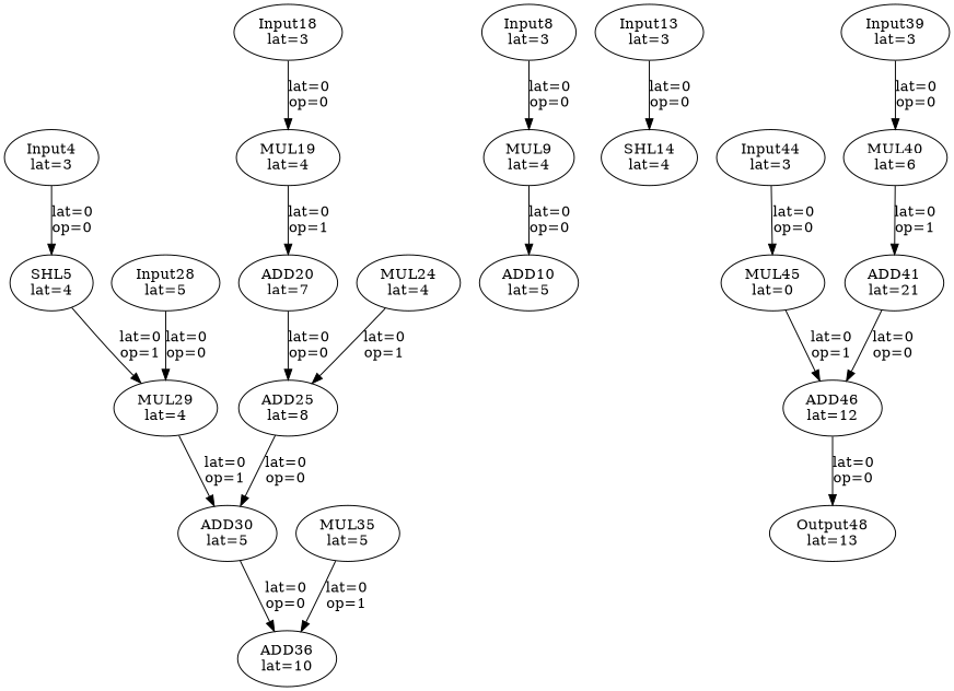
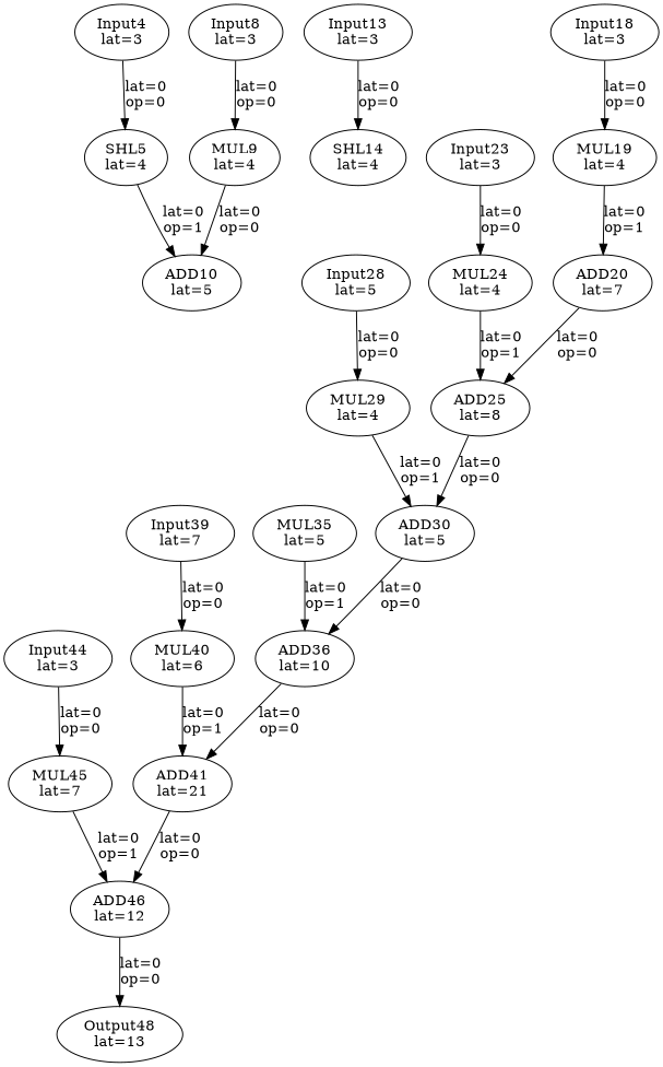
  digraph {
    Input4 [label="\N\nlat=3"]
    SHL5 [label="\N\nlat=4"]
    ADD10 [label="\N\nlat=5"]
    Input8 [label="\N\nlat=3"]
    MUL9 [label="\N\nlat=4"]
    Input13 [label="\N\nlat=3"]
    SHL14 [label="\N\nlat=4"]
    ADD20 [label="\N\nlat=7"]
    ADD25 [label="\N\nlat=8"]
    Input18 [label="\N\nlat=3"]
    MUL19 [label="\N\nlat=4"]
    ADD30 [label="\N\nlat=5"]
+   Input23 [label="\N\nlat=3"]
    MUL24 [label="\N\nlat=4"]
    ADD36 [label="\N\nlat=10"]
    Input28 [label="\N\nlat=5"]
    MUL29 [label="\N\nlat=4"]
    ADD41 [label="\N\nlat=21"]
    MUL35 [label="\N\nlat=5"]
    ADD46 [label="\N\nlat=12"]
-   Input39 [label="\N\nlat=3"]
+   Input39 [label="\N\nlat=7"]
    MUL40 [label="\N\nlat=6"]
    Output48 [label="\N\nlat=13"]
    Input44 [label="\N\nlat=3"]
-   MUL45 [label="\N\nlat=0"]
+   MUL45 [label="\N\nlat=7"]
    Input4 -> SHL5 [label="lat=0\nop=0"]
-   SHL5 -> MUL29 [label="lat=0\nop=1"]
+   SHL5 -> ADD10 [label="lat=0\nop=1"]
    Input8 -> MUL9 [label="lat=0\nop=0"]
    MUL9 -> ADD10 [label="lat=0\nop=0"]
    Input13 -> SHL14 [label="lat=0\nop=0"]
    ADD20 -> ADD25 [label="lat=0\nop=0"]
    ADD25 -> ADD30 [label="lat=0\nop=0"]
    Input18 -> MUL19 [label="lat=0\nop=0"]
    MUL19 -> ADD20 [label="lat=0\nop=1"]
    ADD30 -> ADD36 [label="lat=0\nop=0"]
+   Input23 -> MUL24 [label="lat=0\nop=0"]
    MUL24 -> ADD25 [label="lat=0\nop=1"]
+   ADD36 -> ADD41 [label="lat=0\nop=0"]
    Input28 -> MUL29 [label="lat=0\nop=0"]
    MUL29 -> ADD30 [label="lat=0\nop=1"]
    ADD41 -> ADD46 [label="lat=0\nop=0"]
    MUL35 -> ADD36 [label="lat=0\nop=1"]
    ADD46 -> Output48 [label="lat=0\nop=0"]
    Input39 -> MUL40 [label="lat=0\nop=0"]
    MUL40 -> ADD41 [label="lat=0\nop=1"]
    Input44 -> MUL45 [label="lat=0\nop=0"]
    MUL45 -> ADD46 [label="lat=0\nop=1"]
  }
